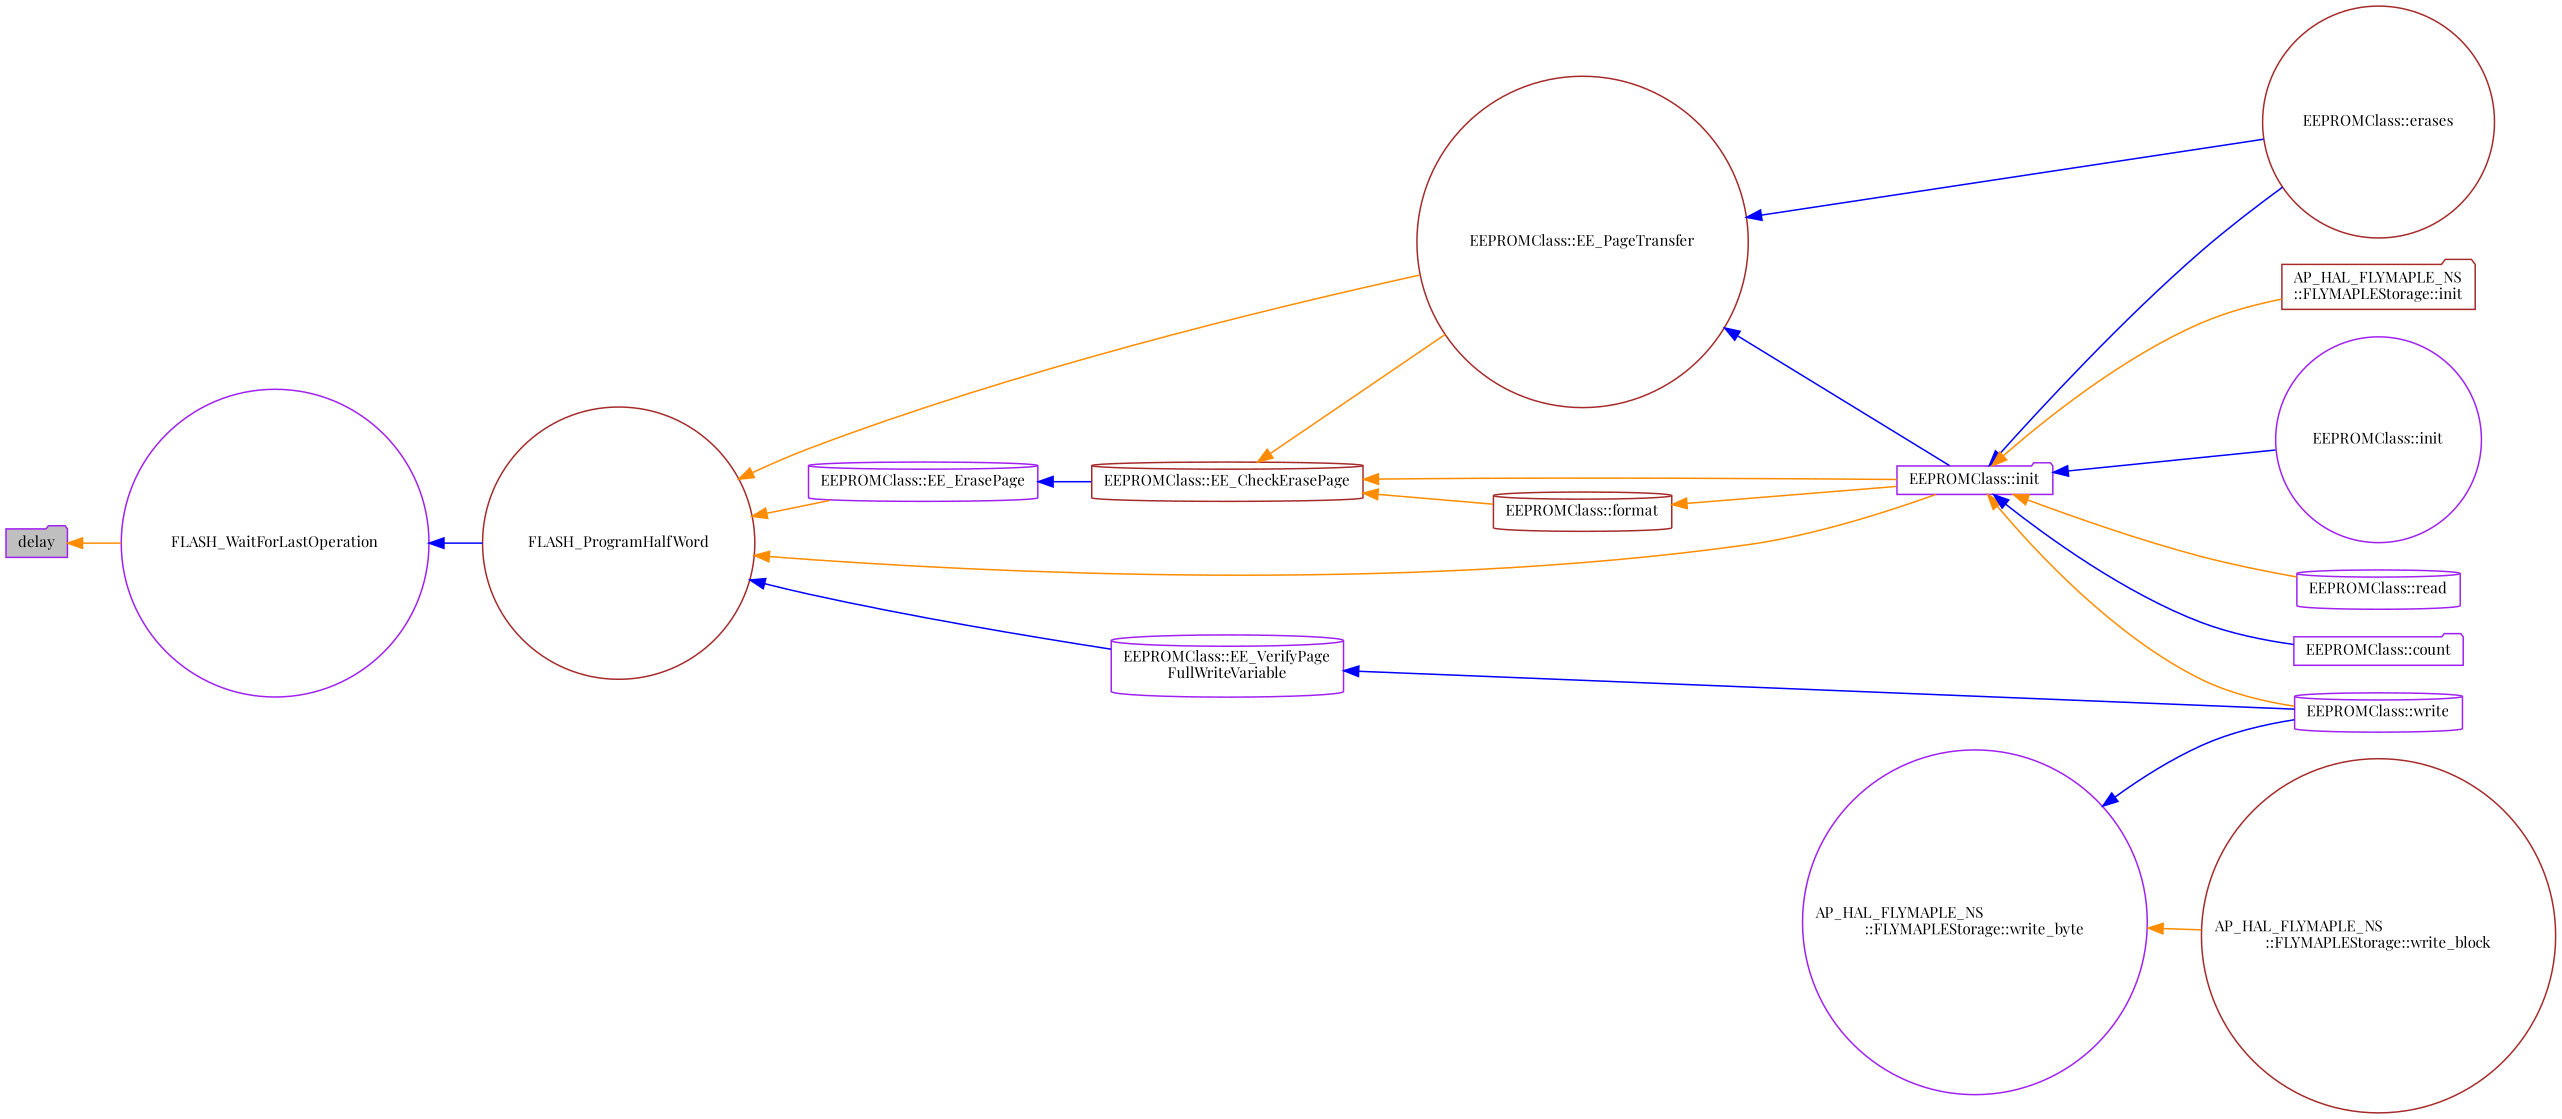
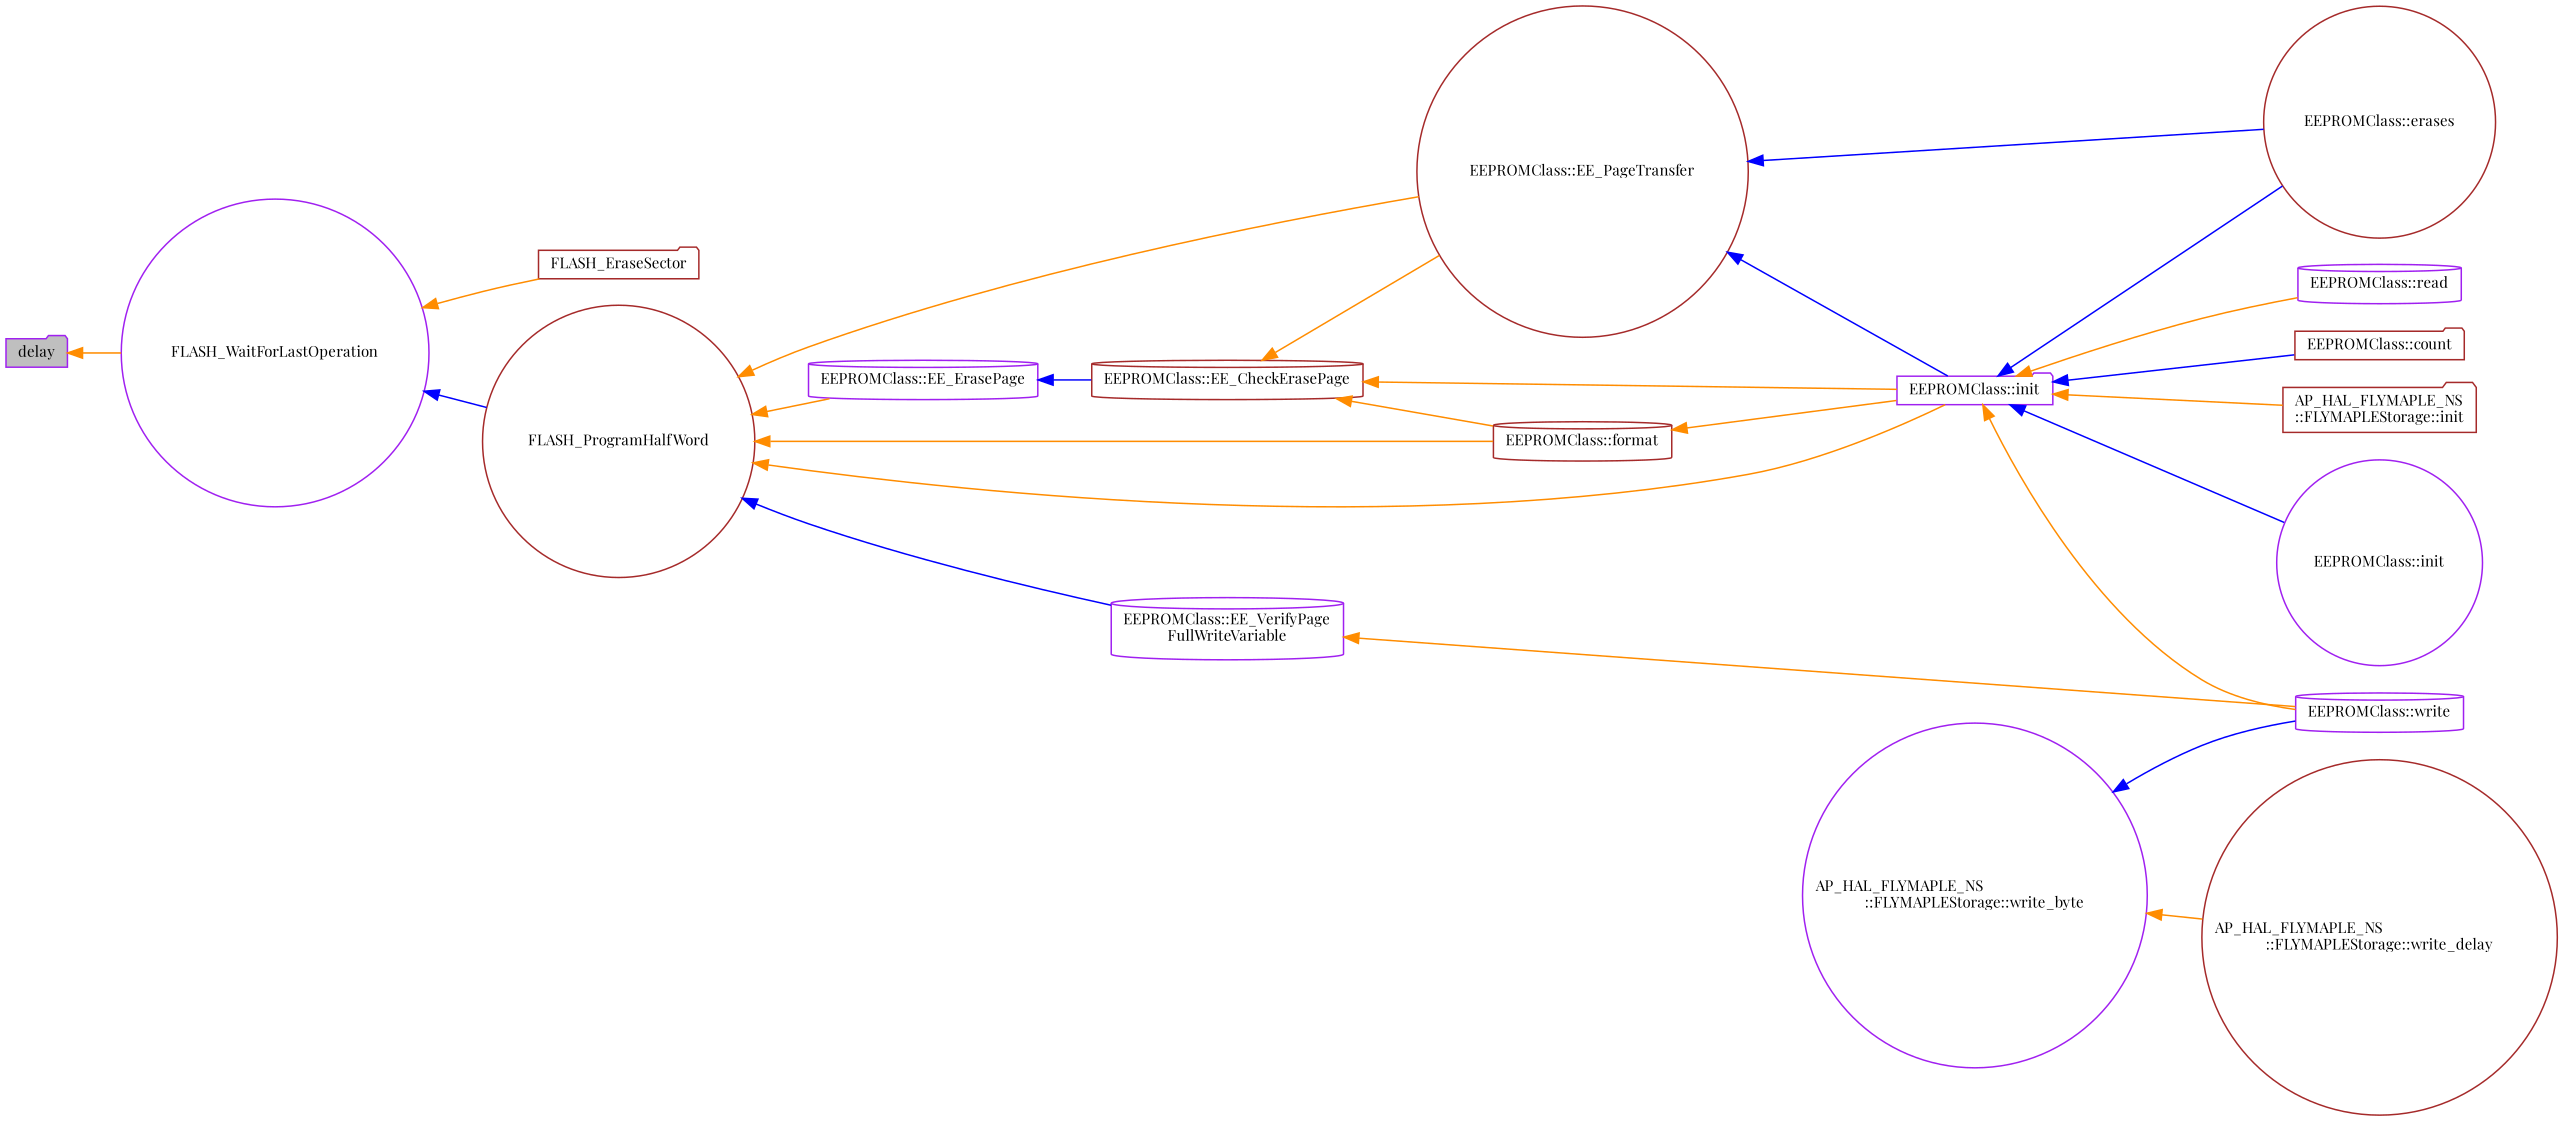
  digraph {
    fontname="Playfair Display"
    rankdir=LR
    node [color=purple fillcolor=white fontname="Playfair Display" fontsize=10 shape=circle style=filled]
    edge [color=darkorange dir=back fontname="Playfair Display" fontsize=10 labelfontname=Helvetica labelfontsize=10 style=solid]
    n1 [fillcolor=grey75 fontcolor=black height=0.2 label=delay shape=folder width=0.4]
    n2 [height=0.2 label=FLASH_WaitForLastOperation width=0.4]
+   n3 [color=brown height=0.2 label=FLASH_EraseSector shape=folder width=0.4]
    n4 [color=brown height=0.2 label=FLASH_ProgramHalfWord width=0.4]
    n5 [height=0.2 label="EEPROMClass::EE_ErasePage" shape=cylinder width=0.4]
    n6 [color=brown height=0.2 label="EEPROMClass::EE_PageTransfer" width=0.4]
    n7 [height=0.2 label="EEPROMClass::init" shape=folder width=0.4]
    n8 [color=brown height=0.2 label="EEPROMClass::format" shape=cylinder width=0.4]
    n9 [height=0.2 label="EEPROMClass::EE_VerifyPage\lFullWriteVariable" shape=cylinder width=0.4]
    n10 [color=brown height=0.2 label="EEPROMClass::EE_CheckErasePage" shape=cylinder width=0.4]
    n11 [color=brown height=0.2 label="EEPROMClass::erases" width=0.4]
    n12 [height=0.2 label="EEPROMClass::write" shape=cylinder width=0.4]
    n13 [color=brown height=0.2 label="AP_HAL_FLYMAPLE_NS\l::FLYMAPLEStorage::init" shape=folder width=0.4]
    n14 [height=0.2 label="EEPROMClass::init" width=0.4]
    n15 [height=0.2 label="EEPROMClass::read" shape=cylinder width=0.4]
-   n16 [height=0.2 label="EEPROMClass::count" shape=folder width=0.4]
+   n16 [color=brown height=0.2 label="EEPROMClass::count" shape=folder width=0.4]
    n17 [height=0.2 label="AP_HAL_FLYMAPLE_NS\l::FLYMAPLEStorage::write_byte" width=0.4]
-   n18 [color=brown height=0.2 label="AP_HAL_FLYMAPLE_NS\l::FLYMAPLEStorage::write_block" width=0.4]
+   n18 [color=brown height=0.2 label="AP_HAL_FLYMAPLE_NS\l::FLYMAPLEStorage::write_delay" width=0.4]
    n1 -> n2
+   n2 -> n3
    n2 -> n4 [color=blue]
    n4 -> n5
    n4 -> n6
    n4 -> n7
+   n4 -> n8
    n4 -> n9 [color=blue]
    n5 -> n10 [color=blue]
    n6 -> n7 [color=blue]
    n6 -> n11 [color=blue]
    n7 -> n11 [color=blue]
    n7 -> n12
    n7 -> n13
    n7 -> n14 [color=blue]
    n7 -> n15
    n7 -> n16 [color=blue]
    n8 -> n7
-   n9 -> n12 [color=blue]
+   n9 -> n12
    n10 -> n6
    n10 -> n7
    n10 -> n8
    n17 -> n12 [color=blue]
    n17 -> n18
  }
